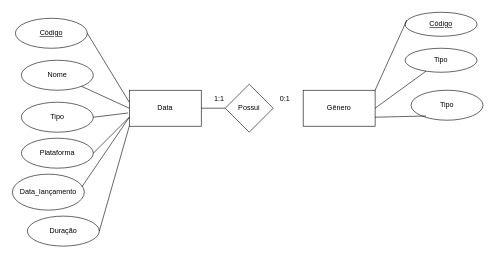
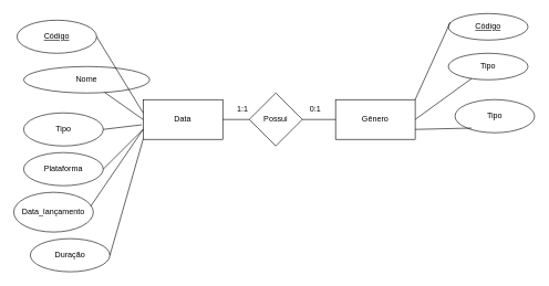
  <mxCell id="0" />
  <mxCell id="1" parent="0" />
  <mxCell id="2" value="Data" style="rounded=0;whiteSpace=wrap;html=1;" vertex="1" parent="1"><mxGeometry x="215" y="150" width="120" height="60" as="geometry" /></mxCell>
  <mxCell id="3" value="Possui" style="rhombus;whiteSpace=wrap;html=1;" vertex="1" parent="1"><mxGeometry x="375" y="140" width="80" height="80" as="geometry" /></mxCell>
  <mxCell id="4" value="Gênero" style="rounded=0;whiteSpace=wrap;html=1;" vertex="1" parent="1"><mxGeometry x="505" y="150" width="120" height="60" as="geometry" /></mxCell>
  <mxCell id="5" value="" style="endArrow=none;html=1;rounded=0;entryX=0;entryY=0.5;entryDx=0;entryDy=0;exitX=1;exitY=0.5;exitDx=0;exitDy=0;" edge="1" parent="1" source="2" target="3"><mxGeometry width="50" height="50" relative="1" as="geometry"><mxPoint x="375" y="420" as="sourcePoint" /><mxPoint x="425" y="370" as="targetPoint" /></mxGeometry></mxCell>
+ <mxCell id="6" value="" style="endArrow=none;html=1;rounded=0;entryX=0;entryY=0.5;entryDx=0;entryDy=0;exitX=1;exitY=0.5;exitDx=0;exitDy=0;" edge="1" parent="1" source="3" target="4"><mxGeometry width="50" height="50" relative="1" as="geometry"><mxPoint x="375" y="420" as="sourcePoint" /><mxPoint x="425" y="370" as="targetPoint" /></mxGeometry></mxCell>
  <mxCell id="7" value="Código" style="ellipse;whiteSpace=wrap;html=1;fontStyle=4" vertex="1" parent="1"><mxGeometry x="25" y="30" width="120" height="50" as="geometry" /></mxCell>
  <mxCell id="8" value="Código" style="ellipse;whiteSpace=wrap;html=1;fontStyle=4" vertex="1" parent="1"><mxGeometry x="675" y="20" width="120" height="40" as="geometry" /></mxCell>
- <mxCell id="9" value="Nome" style="ellipse;whiteSpace=wrap;html=1;" vertex="1" parent="1"><mxGeometry x="35" y="100" width="120" height="50" as="geometry" /></mxCell>
+ <mxCell id="9" value="Nome" style="ellipse;whiteSpace=wrap;html=1;" vertex="1" parent="1"><mxGeometry x="35" y="100" width="190" height="40" as="geometry" /></mxCell>
  <mxCell id="10" value="Tipo" style="ellipse;whiteSpace=wrap;html=1;" vertex="1" parent="1"><mxGeometry x="35" y="170" width="120" height="50" as="geometry" /></mxCell>
  <mxCell id="11" value="Plataforma" style="ellipse;whiteSpace=wrap;html=1;" vertex="1" parent="1"><mxGeometry x="35" y="230" width="120" height="50" as="geometry" /></mxCell>
  <mxCell id="12" value="Tipo" style="ellipse;whiteSpace=wrap;html=1;" vertex="1" parent="1"><mxGeometry x="675" y="80" width="120" height="40" as="geometry" /></mxCell>
  <mxCell id="13" value="Data_lançamento" style="ellipse;whiteSpace=wrap;html=1;" vertex="1" parent="1"><mxGeometry x="20" y="290" width="120" height="60" as="geometry" /></mxCell>
  <mxCell id="14" value="Duração" style="ellipse;whiteSpace=wrap;html=1;" vertex="1" parent="1"><mxGeometry x="45" y="360" width="120" height="50" as="geometry" /></mxCell>
  <mxCell id="15" value="Tipo" style="ellipse;whiteSpace=wrap;html=1;" vertex="1" parent="1"><mxGeometry x="685" y="150" width="120" height="50" as="geometry" /></mxCell>
  <mxCell id="16" value="" style="endArrow=none;html=1;rounded=0;entryX=0;entryY=1;entryDx=0;entryDy=0;exitX=1;exitY=0.5;exitDx=0;exitDy=0;" edge="1" parent="1" source="14" target="2"><mxGeometry width="50" height="50" relative="1" as="geometry"><mxPoint x="375" y="420" as="sourcePoint" /><mxPoint x="425" y="370" as="targetPoint" /></mxGeometry></mxCell>
  <mxCell id="17" value="" style="endArrow=none;html=1;rounded=0;entryX=0;entryY=0.75;entryDx=0;entryDy=0;exitX=0.967;exitY=0.35;exitDx=0;exitDy=0;exitPerimeter=0;" edge="1" parent="1" source="13" target="2"><mxGeometry width="50" height="50" relative="1" as="geometry"><mxPoint x="375" y="420" as="sourcePoint" /><mxPoint x="425" y="370" as="targetPoint" /></mxGeometry></mxCell>
  <mxCell id="18" value="" style="endArrow=none;html=1;rounded=0;entryX=0;entryY=0.75;entryDx=0;entryDy=0;exitX=1;exitY=0.5;exitDx=0;exitDy=0;" edge="1" parent="1" source="11" target="2"><mxGeometry width="50" height="50" relative="1" as="geometry"><mxPoint x="375" y="420" as="sourcePoint" /><mxPoint x="425" y="370" as="targetPoint" /></mxGeometry></mxCell>
  <mxCell id="19" value="" style="endArrow=none;html=1;rounded=0;entryX=-0.017;entryY=0.633;entryDx=0;entryDy=0;entryPerimeter=0;exitX=1;exitY=0.5;exitDx=0;exitDy=0;" edge="1" parent="1" source="10" target="2"><mxGeometry width="50" height="50" relative="1" as="geometry"><mxPoint x="375" y="420" as="sourcePoint" /><mxPoint x="425" y="370" as="targetPoint" /></mxGeometry></mxCell>
  <mxCell id="20" value="" style="endArrow=none;html=1;rounded=0;entryX=0;entryY=0.5;entryDx=0;entryDy=0;" edge="1" parent="1" source="9" target="2"><mxGeometry width="50" height="50" relative="1" as="geometry"><mxPoint x="375" y="420" as="sourcePoint" /><mxPoint x="425" y="370" as="targetPoint" /></mxGeometry></mxCell>
  <mxCell id="21" value="" style="endArrow=none;html=1;rounded=0;entryX=1;entryY=0.5;entryDx=0;entryDy=0;" edge="1" parent="1" target="7"><mxGeometry width="50" height="50" relative="1" as="geometry"><mxPoint x="215" y="170" as="sourcePoint" /><mxPoint x="425" y="370" as="targetPoint" /></mxGeometry></mxCell>
  <mxCell id="22" value="" style="endArrow=none;html=1;rounded=0;entryX=0.208;entryY=0.86;entryDx=0;entryDy=0;entryPerimeter=0;exitX=1;exitY=0.75;exitDx=0;exitDy=0;" edge="1" parent="1" source="4" target="15"><mxGeometry width="50" height="50" relative="1" as="geometry"><mxPoint x="375" y="420" as="sourcePoint" /><mxPoint x="425" y="370" as="targetPoint" /></mxGeometry></mxCell>
  <mxCell id="23" value="" style="endArrow=none;html=1;rounded=0;exitX=1;exitY=0.5;exitDx=0;exitDy=0;" edge="1" parent="1" source="4" target="12"><mxGeometry width="50" height="50" relative="1" as="geometry"><mxPoint x="375" y="420" as="sourcePoint" /><mxPoint x="425" y="370" as="targetPoint" /></mxGeometry></mxCell>
  <mxCell id="24" value="" style="endArrow=none;html=1;rounded=0;entryX=0.025;entryY=0.325;entryDx=0;entryDy=0;entryPerimeter=0;exitX=1;exitY=0;exitDx=0;exitDy=0;" edge="1" parent="1" source="4" target="8"><mxGeometry width="50" height="50" relative="1" as="geometry"><mxPoint x="375" y="420" as="sourcePoint" /><mxPoint x="425" y="370" as="targetPoint" /></mxGeometry></mxCell>
  <mxCell id="25" value="1:1" style="text;html=1;align=center;verticalAlign=middle;whiteSpace=wrap;rounded=0;" vertex="1" parent="1"><mxGeometry x="335" y="150" width="60" height="30" as="geometry" /></mxCell>
  <mxCell id="26" value="0:1" style="text;html=1;align=center;verticalAlign=middle;whiteSpace=wrap;rounded=0;" vertex="1" parent="1"><mxGeometry x="445" y="150" width="60" height="30" as="geometry" /></mxCell>
